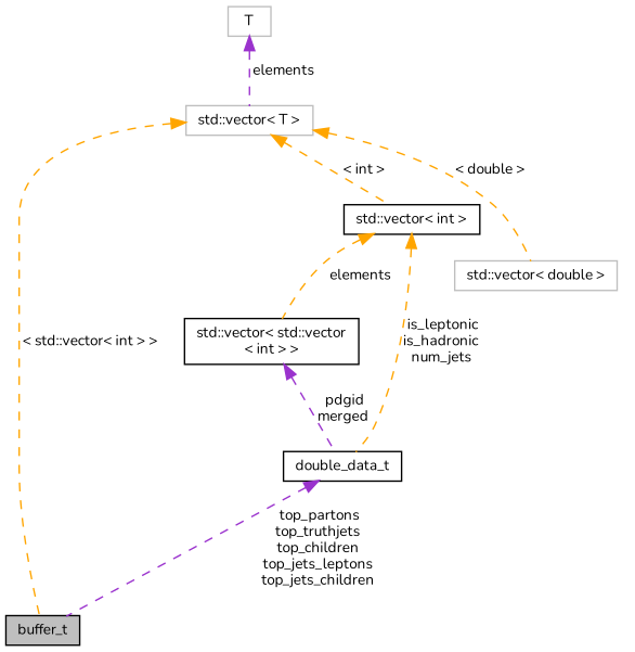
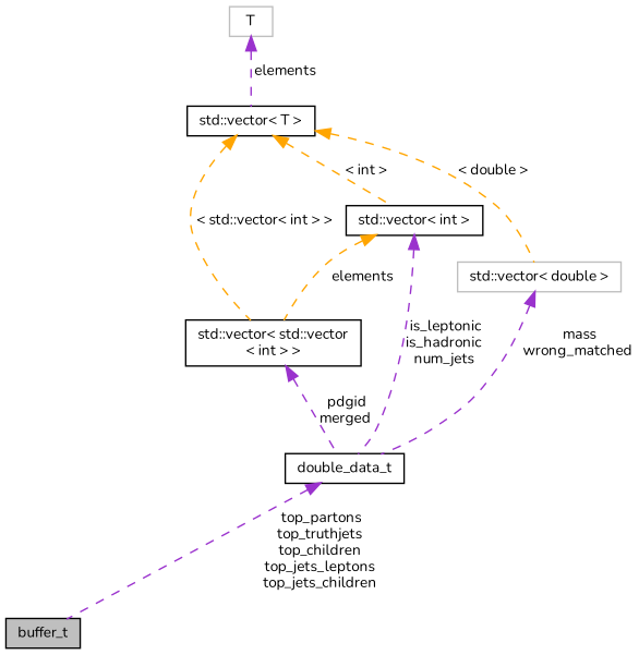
  digraph {
    fontname=Nunito
    node [color=black fillcolor=white fontname=Nunito fontsize=10 shape=record style=filled]
    edge [color=darkorchid3 dir=back fontname=Nunito fontsize=10 labelfontname=Helvetica labelfontsize=10 style=dashed]
    n1 [fillcolor=grey75 fontcolor=black height=0.2 label=buffer_t width=0.4]
    n2 [height=0.2 label=double_data_t width=0.4]
    n3 [height=0.2 label="std::vector\< std::vector\l\< int \> \>" width=0.4]
    n4 [height=0.2 label="std::vector\< int \>" width=0.4]
-   n5 [color=grey75 height=0.2 label="std::vector\< T \>" width=0.4]
+   n5 [height=0.2 label="std::vector\< T \>" width=0.4]
    n6 [color=grey75 height=0.2 label="std::vector\< double \>" width=0.4]
    n7 [color=grey75 height=0.2 label=T width=0.4]
    n2 -> n1 [label=" top_partons\ntop_truthjets\ntop_children\ntop_jets_leptons\ntop_jets_children"]
    n3 -> n2 [label=" pdgid\nmerged"]
-   n4 -> n2 [color=orange label=" is_leptonic\nis_hadronic\nnum_jets"]
+   n4 -> n2 [label=" is_leptonic\nis_hadronic\nnum_jets"]
    n4 -> n3 [color=orange label=" elements"]
-   n5 -> n1 [color=orange label=" \< std::vector\< int \> \>"]
+   n5 -> n3 [color=orange label=" \< std::vector\< int \> \>"]
    n5 -> n4 [color=orange label=" \< int \>"]
    n5 -> n6 [color=orange label=" \< double \>"]
+   n6 -> n2 [label=" mass\nwrong_matched"]
    n7 -> n5 [label=" elements"]
  }
